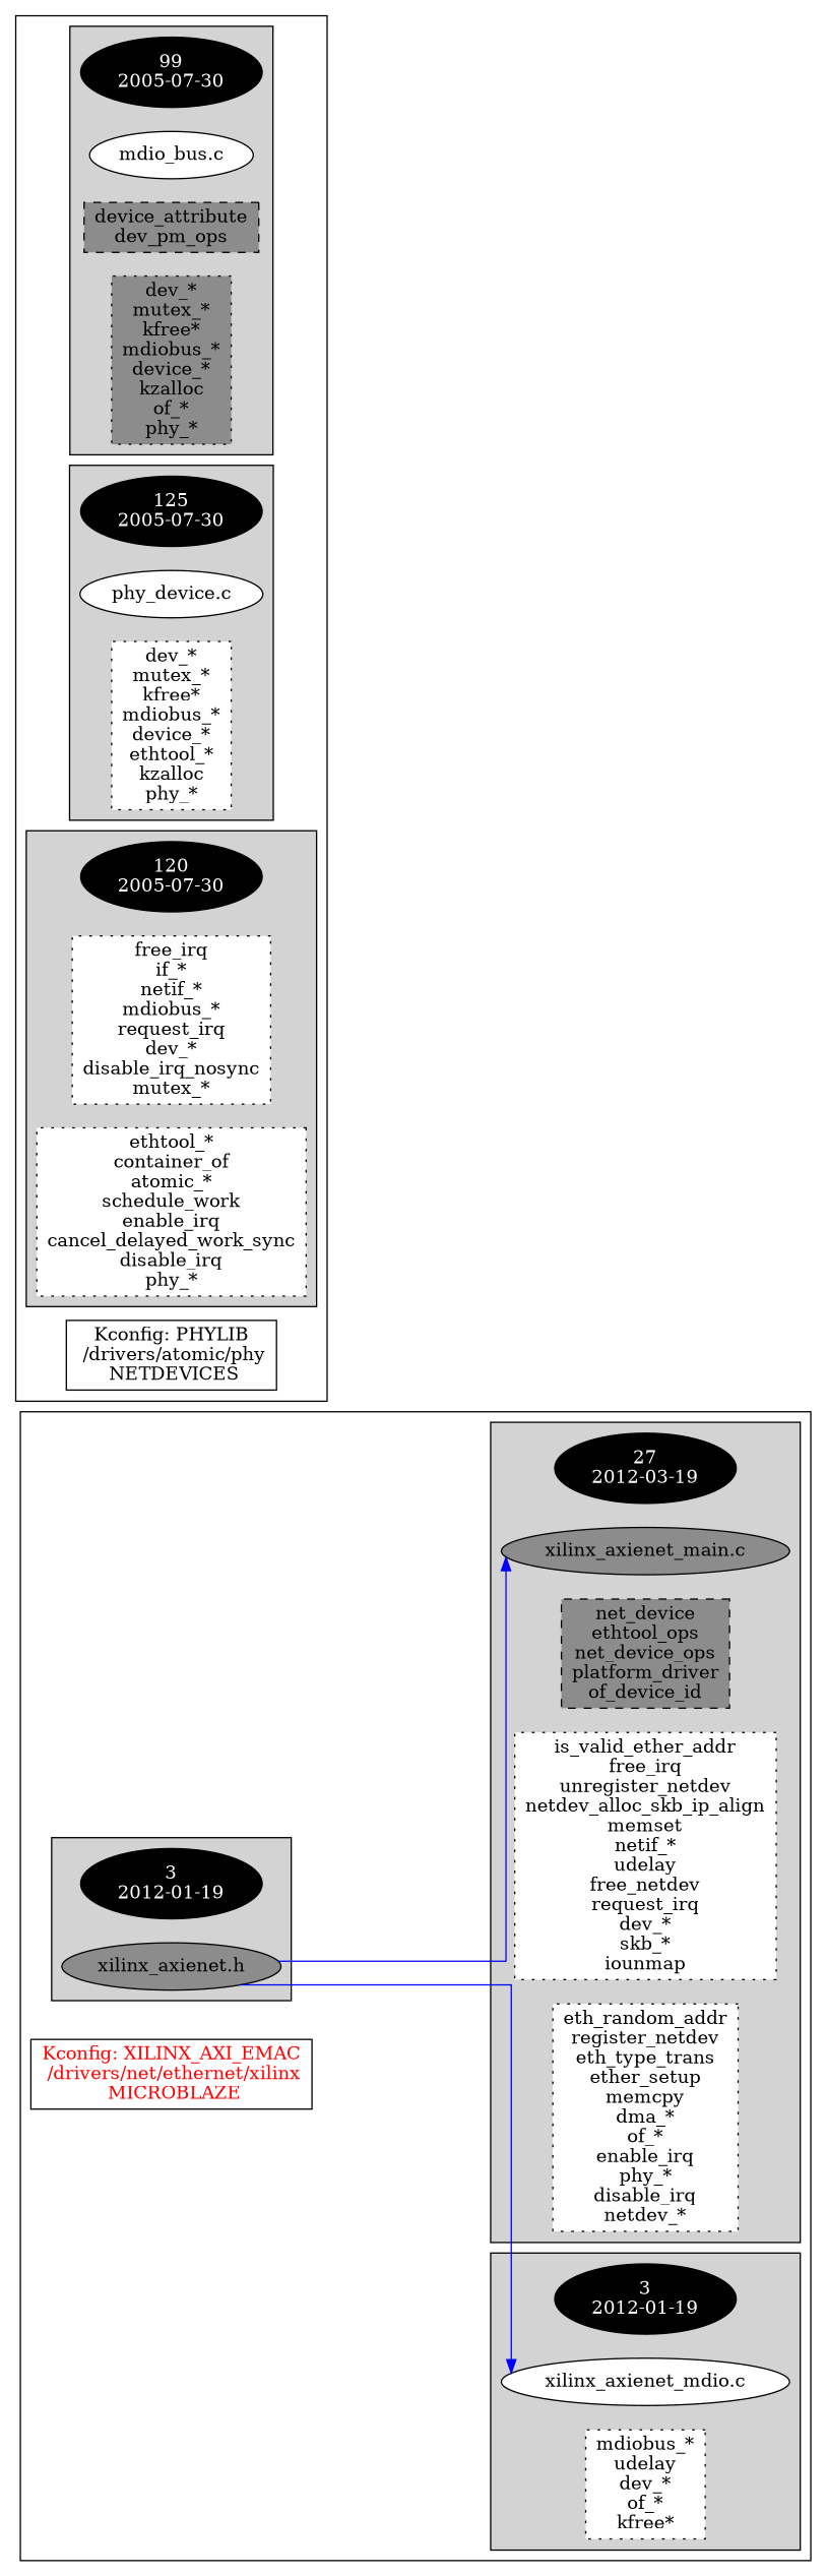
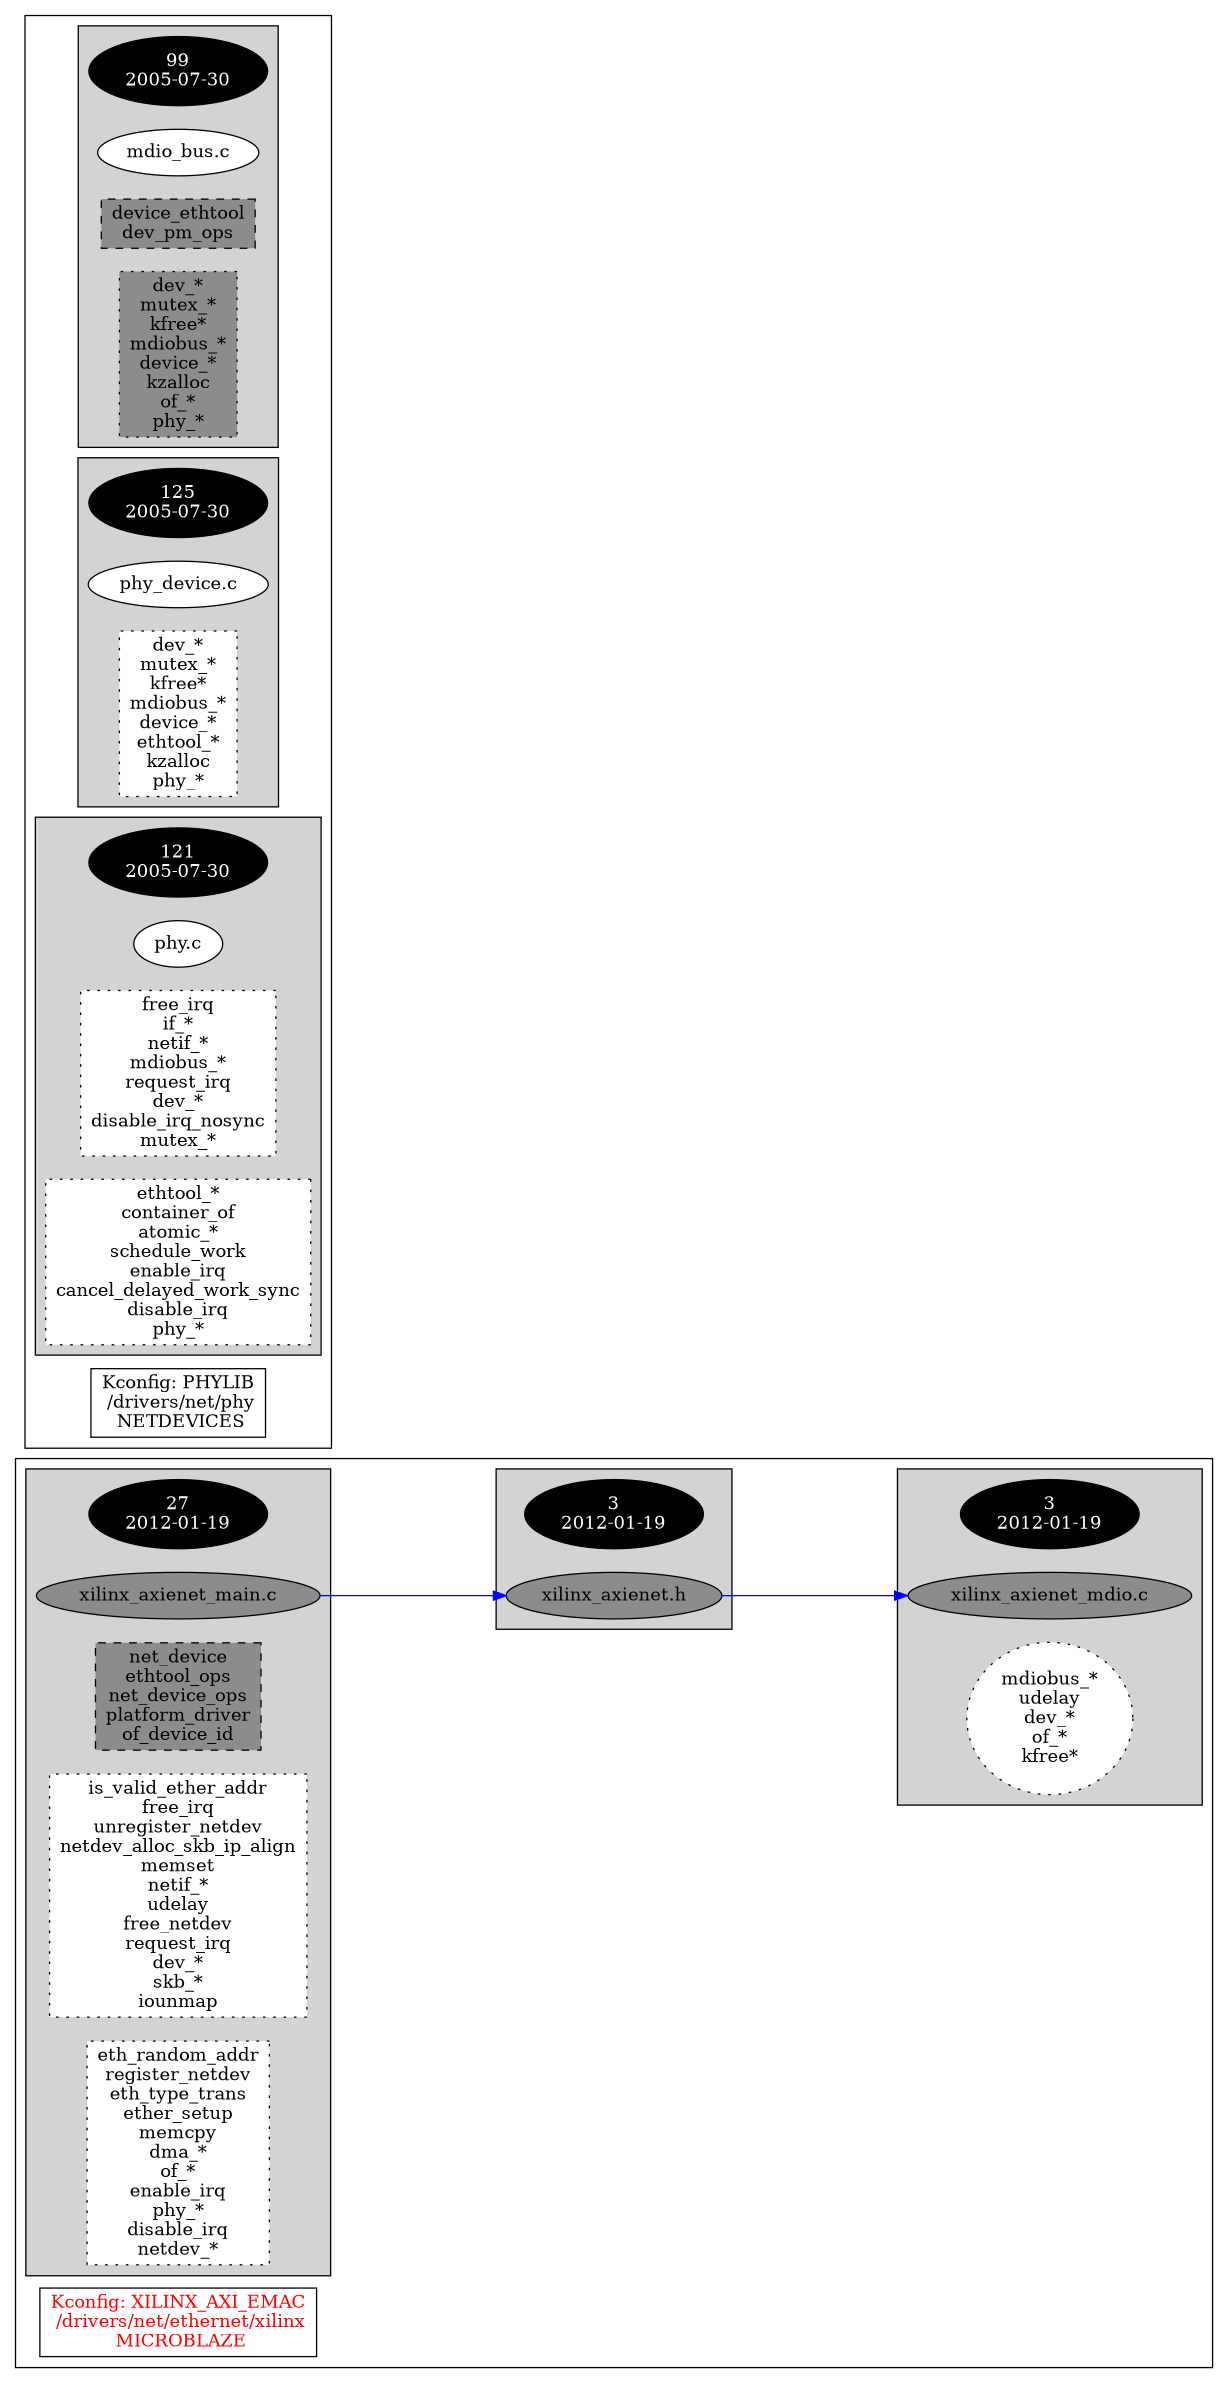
  digraph {
    rankdir=LR
    ranksep=2
    splines=ortho
    node [fillcolor=white fontcolor=black style=filled]
    edge [color=blue]
    n1 [fillcolor=black fontcolor=white label="3\n2012-01-19"]
    n2 [fillcolor=grey55 label="xilinx_axienet.h\n"]
    n3 [fillcolor=black fontcolor=white label="3\n2012-01-19"]
-   n4 [label="xilinx_axienet_mdio.c\n"]
-   n5 [label="mdiobus_*\nudelay\ndev_*\nof_*\nkfree*\n" shape=box style="filled,dotted"]
-   n6 [fillcolor=black fontcolor=white label="27\n2012-03-19"]
+   n4 [fillcolor=grey55 label="xilinx_axienet_mdio.c\n"]
+   n5 [label="mdiobus_*\nudelay\ndev_*\nof_*\nkfree*\n" shape=ellipse style="filled,dotted"]
+   n6 [fillcolor=black fontcolor=white label="27\n2012-01-19"]
    n7 [fillcolor=grey55 label="xilinx_axienet_main.c\n"]
    n8 [fillcolor=grey55 label="net_device\nethtool_ops\nnet_device_ops\nplatform_driver\nof_device_id\n" shape=box style="filled,dashed"]
    n9 [label="is_valid_ether_addr\nfree_irq\nunregister_netdev\nnetdev_alloc_skb_ip_align\nmemset\nnetif_*\nudelay\nfree_netdev\nrequest_irq\ndev_*\nskb_*\niounmap\n" shape=box style="filled,dotted"]
    n10 [label="eth_random_addr\nregister_netdev\neth_type_trans\nether_setup\nmemcpy\ndma_*\nof_*\nenable_irq\nphy_*\ndisable_irq\nnetdev_*\n" shape=box style="filled,dotted"]
    n11 [fontcolor=red label="Kconfig: XILINX_AXI_EMAC\n /drivers/net/ethernet/xilinx\n  MICROBLAZE " shape=box fillcolor="" style=""]
    n12 [fillcolor=black fontcolor=white label="99\n2005-07-30"]
    n13 [label="mdio_bus.c\n"]
-   n14 [fillcolor=grey55 label="device_attribute\ndev_pm_ops\n" shape=box style="filled,dashed"]
+   n14 [fillcolor=grey55 label="device_ethtool\ndev_pm_ops\n" shape=box style="filled,dashed"]
    n15 [fillcolor=grey55 label="dev_*\nmutex_*\nkfree*\nmdiobus_*\ndevice_*\nkzalloc\nof_*\nphy_*\n" shape=box style="filled,dotted"]
    n16 [fillcolor=black fontcolor=white label="125\n2005-07-30"]
    n17 [label="phy_device.c\n"]
    n18 [label="dev_*\nmutex_*\nkfree*\nmdiobus_*\ndevice_*\nethtool_*\nkzalloc\nphy_*\n" shape=box style="filled,dotted"]
-   n19 [fillcolor=black fontcolor=white label="120\n2005-07-30"]
+   n19 [fillcolor=black fontcolor=white label="121\n2005-07-30"]
+   n20 [label="phy.c\n"]
    n21 [label="free_irq\nif_*\nnetif_*\nmdiobus_*\nrequest_irq\ndev_*\ndisable_irq_nosync\nmutex_*\n" shape=box style="filled,dotted"]
    n22 [label="ethtool_*\ncontainer_of\natomic_*\nschedule_work\nenable_irq\ncancel_delayed_work_sync\ndisable_irq\nphy_*\n" shape=box style="filled,dotted"]
-   n23 [label="Kconfig: PHYLIB\n /drivers/atomic/phy\n  NETDEVICES " shape=box fillcolor="" fontcolor="" style=""]
+   n23 [label="Kconfig: PHYLIB\n /drivers/net/phy\n  NETDEVICES " shape=box fillcolor="" fontcolor="" style=""]
    subgraph cluster_1 {
      n11
      subgraph cluster_2 {
        style=filled
        n1
        n2
      }
      subgraph cluster_3 {
        style=filled
        n3
        n4
        n5
      }
      subgraph cluster_4 {
        style=filled
        n6
        n7
        n8
        n9
        n10
      }
    }
    subgraph cluster_5 {
      n23
      subgraph cluster_6 {
        style=filled
        n12
        n13
        n14
        n15
      }
      subgraph cluster_7 {
        style=filled
        n16
        n17
        n18
      }
      subgraph cluster_8 {
        style=filled
        n19
+       n20
        n21
        n22
      }
    }
    n2 -> n4
-   n2 -> n7
+   n7 -> n2
  }
